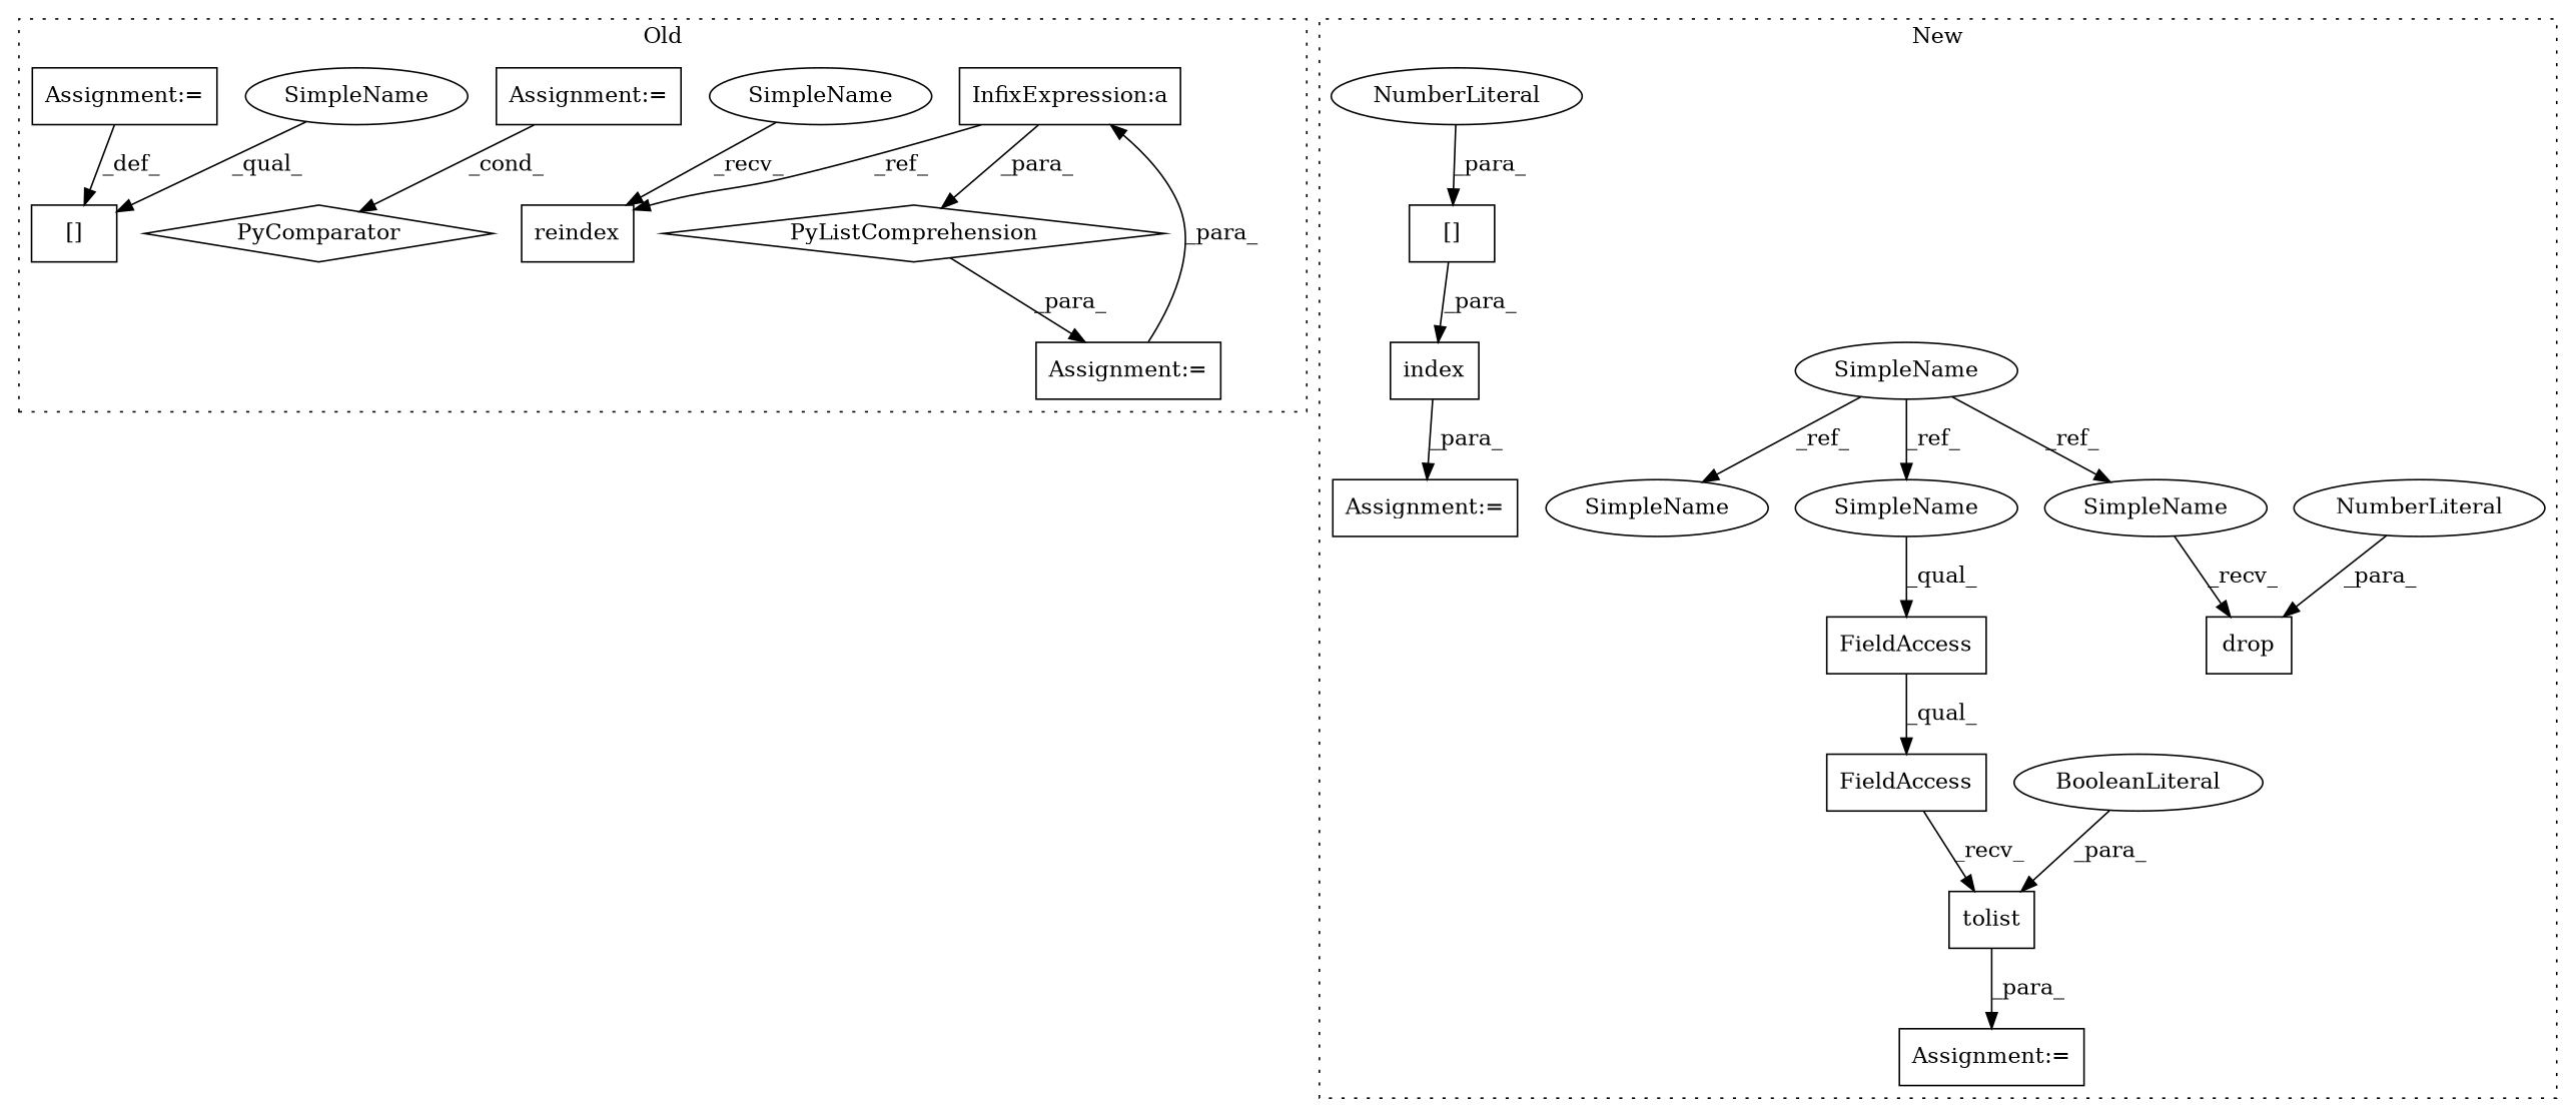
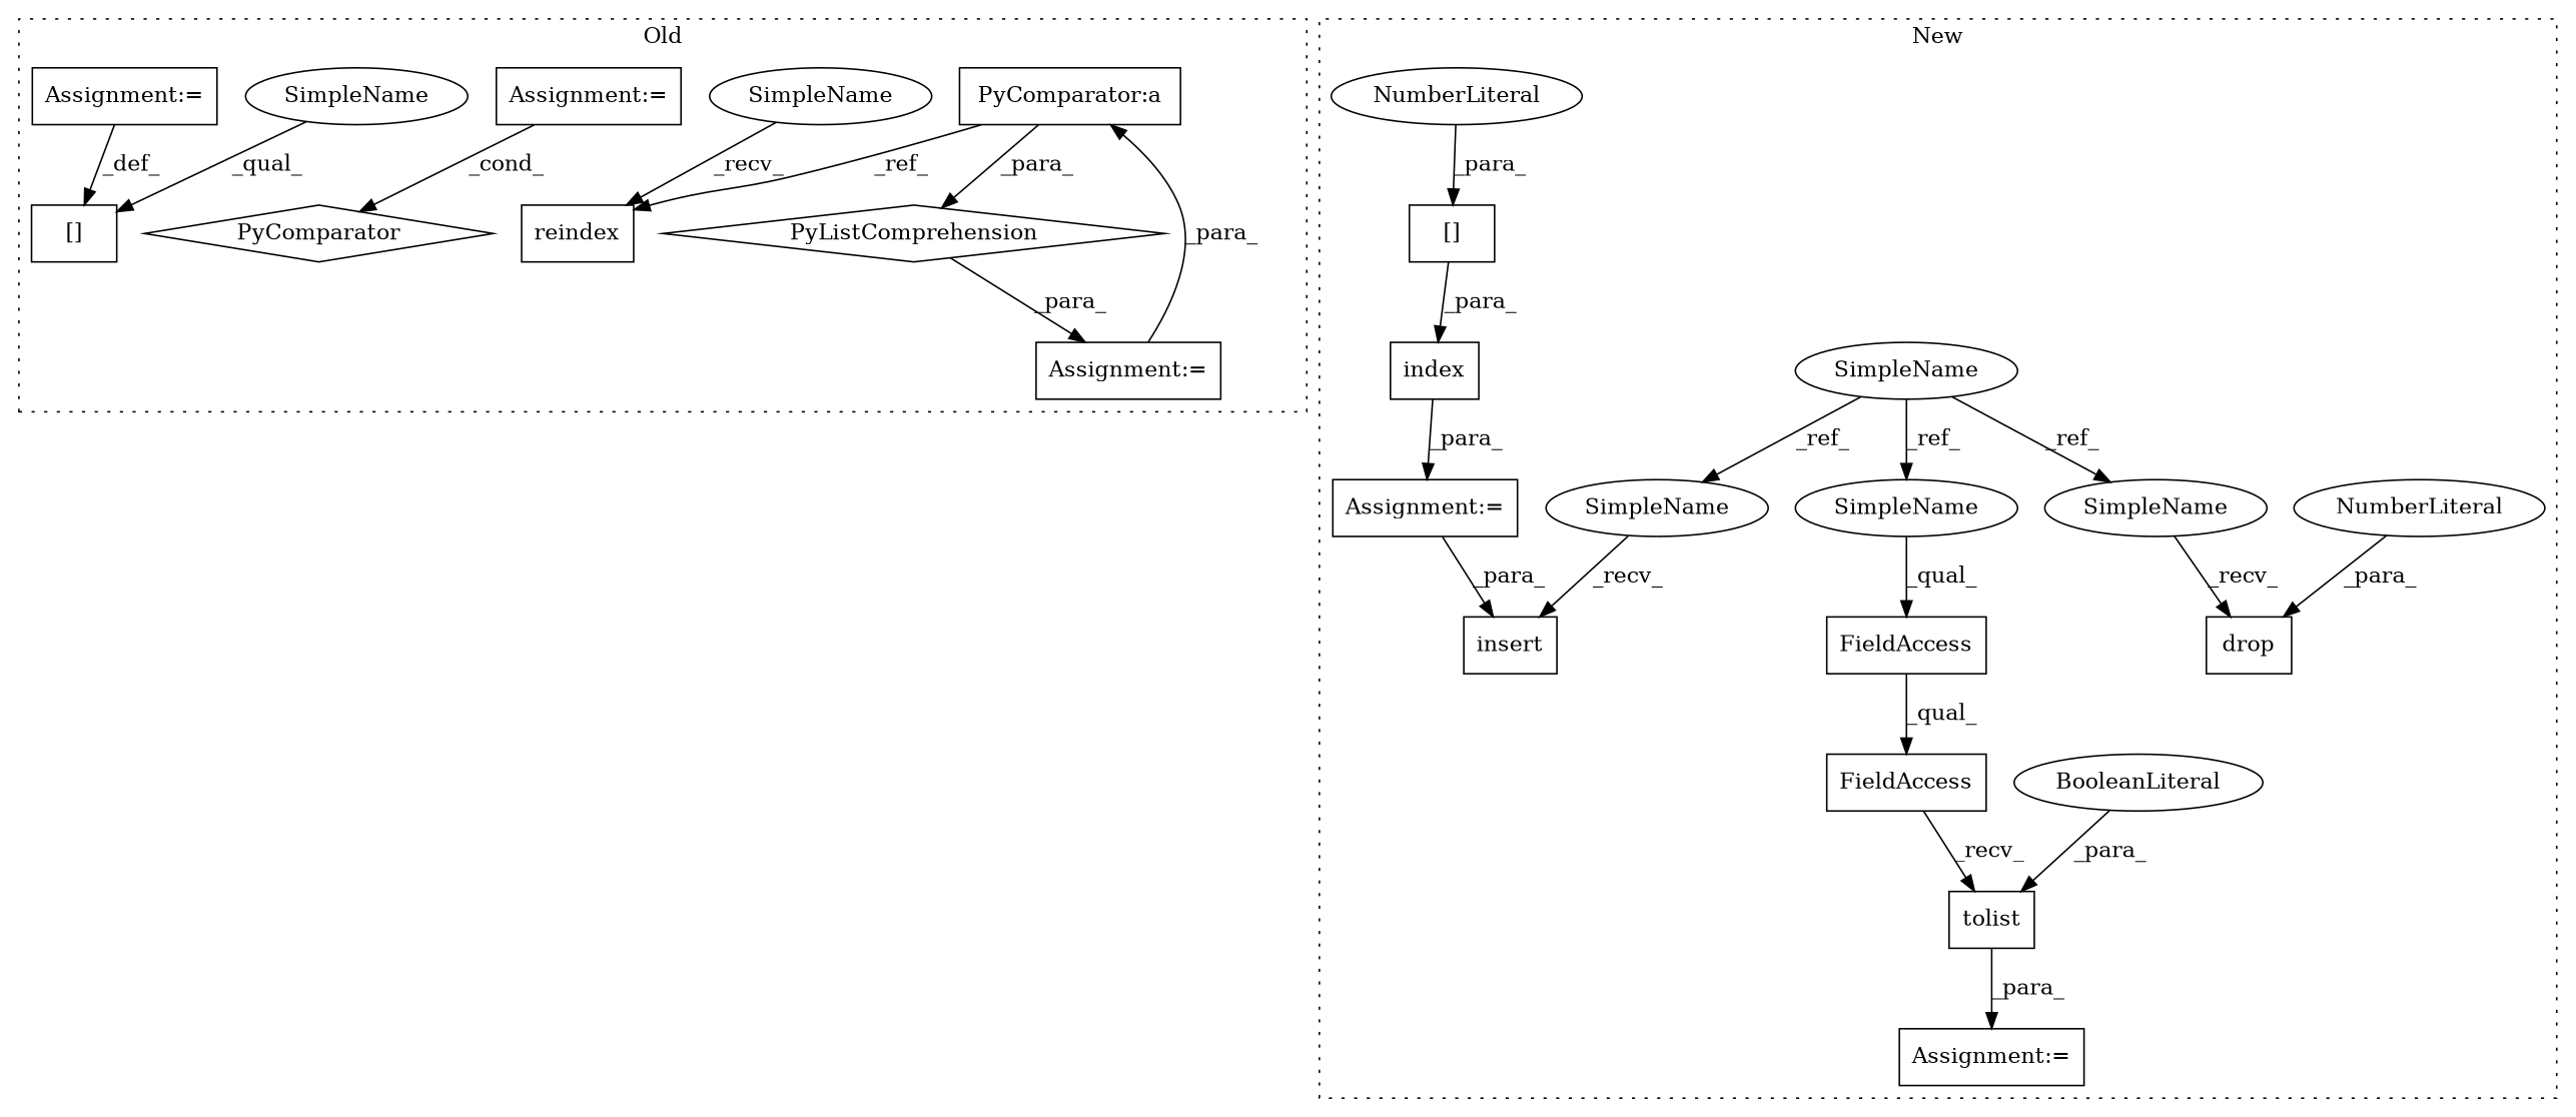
  digraph {
    node [a=42 l=1 s=8842 shape=box]
    n1 [a=32 l="8,1" label=reindex s="8872,8897"]
    n2 [a=7 l=14 label="Assignment:=" s=8722]
-   n3 [a=27 l=3 label="InfixExpression:a" s=8889]
+   n3 [a=27 l=3 label="PyComparator:a" s=8889]
    n4 [a=2 l="2,1" label="[]" s="8656,8661"]
    n5 [a=109 l=126 label=PyListComprehension s=8736 shape=diamond]
    n6 [a=113 l=50 label=PyComparator s=8804 shape=diamond]
    n7 [a=7 label="Assignment:=" s=8662]
    n8 [a=7 l=50 label="Assignment:=" s=8804]
    n9 [label=SimpleName s=8870 shape=ellipse]
    n10 [label=SimpleName s=8656 shape=ellipse]
    n11 [a=32 l="5,1" label=drop s="8804,8824"]
    n12 [a=9 l=4 label=BooleanLiteral s=8820 shape=ellipse]
    n13 [a=34 label=NumberLiteral s=8818 shape=ellipse]
    n14 [label=SimpleName s=7880 shape=ellipse]
+   n15 [a=32 l="7,1" label=insert s="8729,8793"]
    n16 [a=32 l="6,1" label=index s="8279,8296"]
    n17 [a=2 l="9,1" label="[]" s="8285,8295"]
    n18 [a=34 label=NumberLiteral s=8294 shape=ellipse]
    n19 [a=22 l=9 label=FieldAccess]
    n20 [a=22 l=16 label=FieldAccess]
    n21 [a=32 l=8 label=tolist s=8859]
    n22 [a=7 label="Assignment:=" s=8841]
    n23 [a=7 label="Assignment:=" s=8269]
    n24 [label=SimpleName s=8727 shape=ellipse]
    n25 [label=SimpleName shape=ellipse]
    n26 [label=SimpleName s=8802 shape=ellipse]
    subgraph cluster_1 {
      label=Old
      style=dotted
      n1
      n2
      n3
      n4
      n5
      n6
      n7
      n8
      n9
      n10
    }
    subgraph cluster_2 {
      label=New
      style=dotted
      n11
      n12
      n13
      n14
+     n15
      n16
      n17
      n18
      n19
      n20
      n21
      n22
      n23
      n24
      n25
      n26
    }
    n2 -> n3 [label=_para_]
    n3 -> n1 [label=_ref_]
    n3 -> n5 [label=_para_]
    n5 -> n2 [label=_para_]
    n7 -> n4 [label=_def_]
    n8 -> n6 [label=_cond_]
    n9 -> n1 [label=_recv_]
    n10 -> n4 [label=_qual_]
    n12 -> n21 [label=_para_]
    n13 -> n11 [label=_para_]
    n14 -> n24 [label=_ref_]
    n14 -> n25 [label=_ref_]
    n14 -> n26 [label=_ref_]
    n16 -> n23 [label=_para_]
    n17 -> n16 [label=_para_]
    n18 -> n17 [label=_para_]
    n19 -> n20 [label=_qual_]
    n20 -> n21 [label=_recv_]
    n21 -> n22 [label=_para_]
+   n23 -> n15 [label=_para_]
+   n24 -> n15 [label=_recv_]
    n25 -> n19 [label=_qual_]
    n26 -> n11 [label=_recv_]
  }
